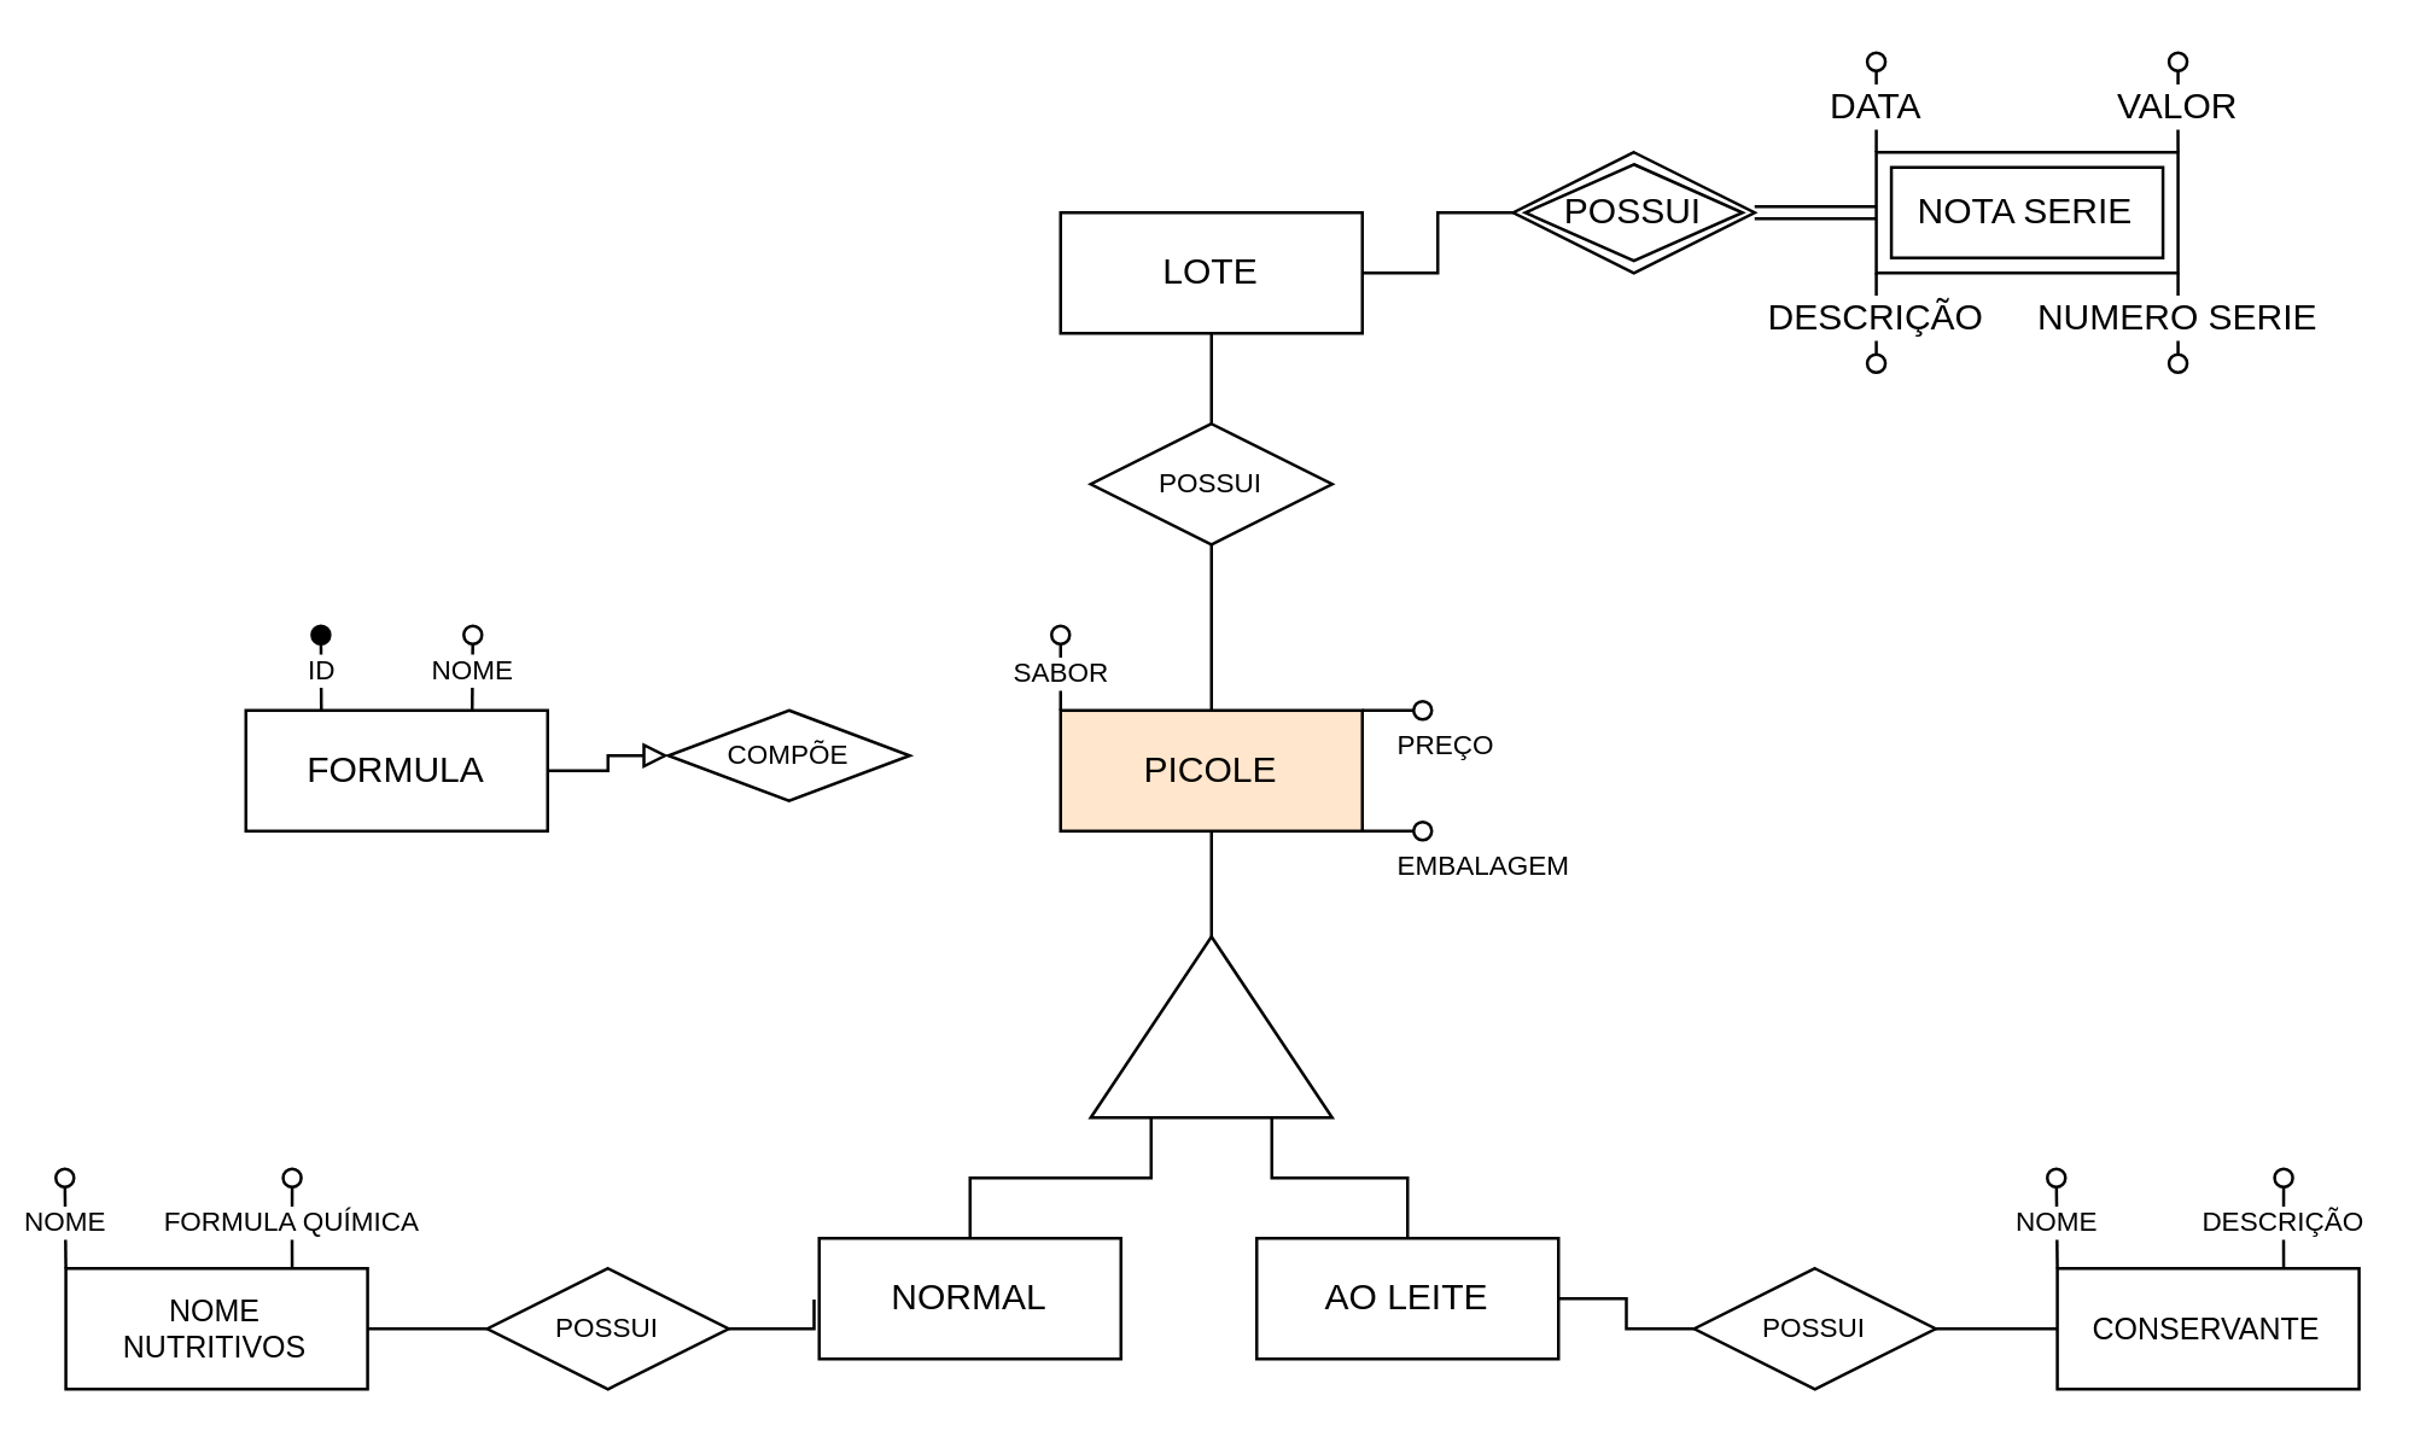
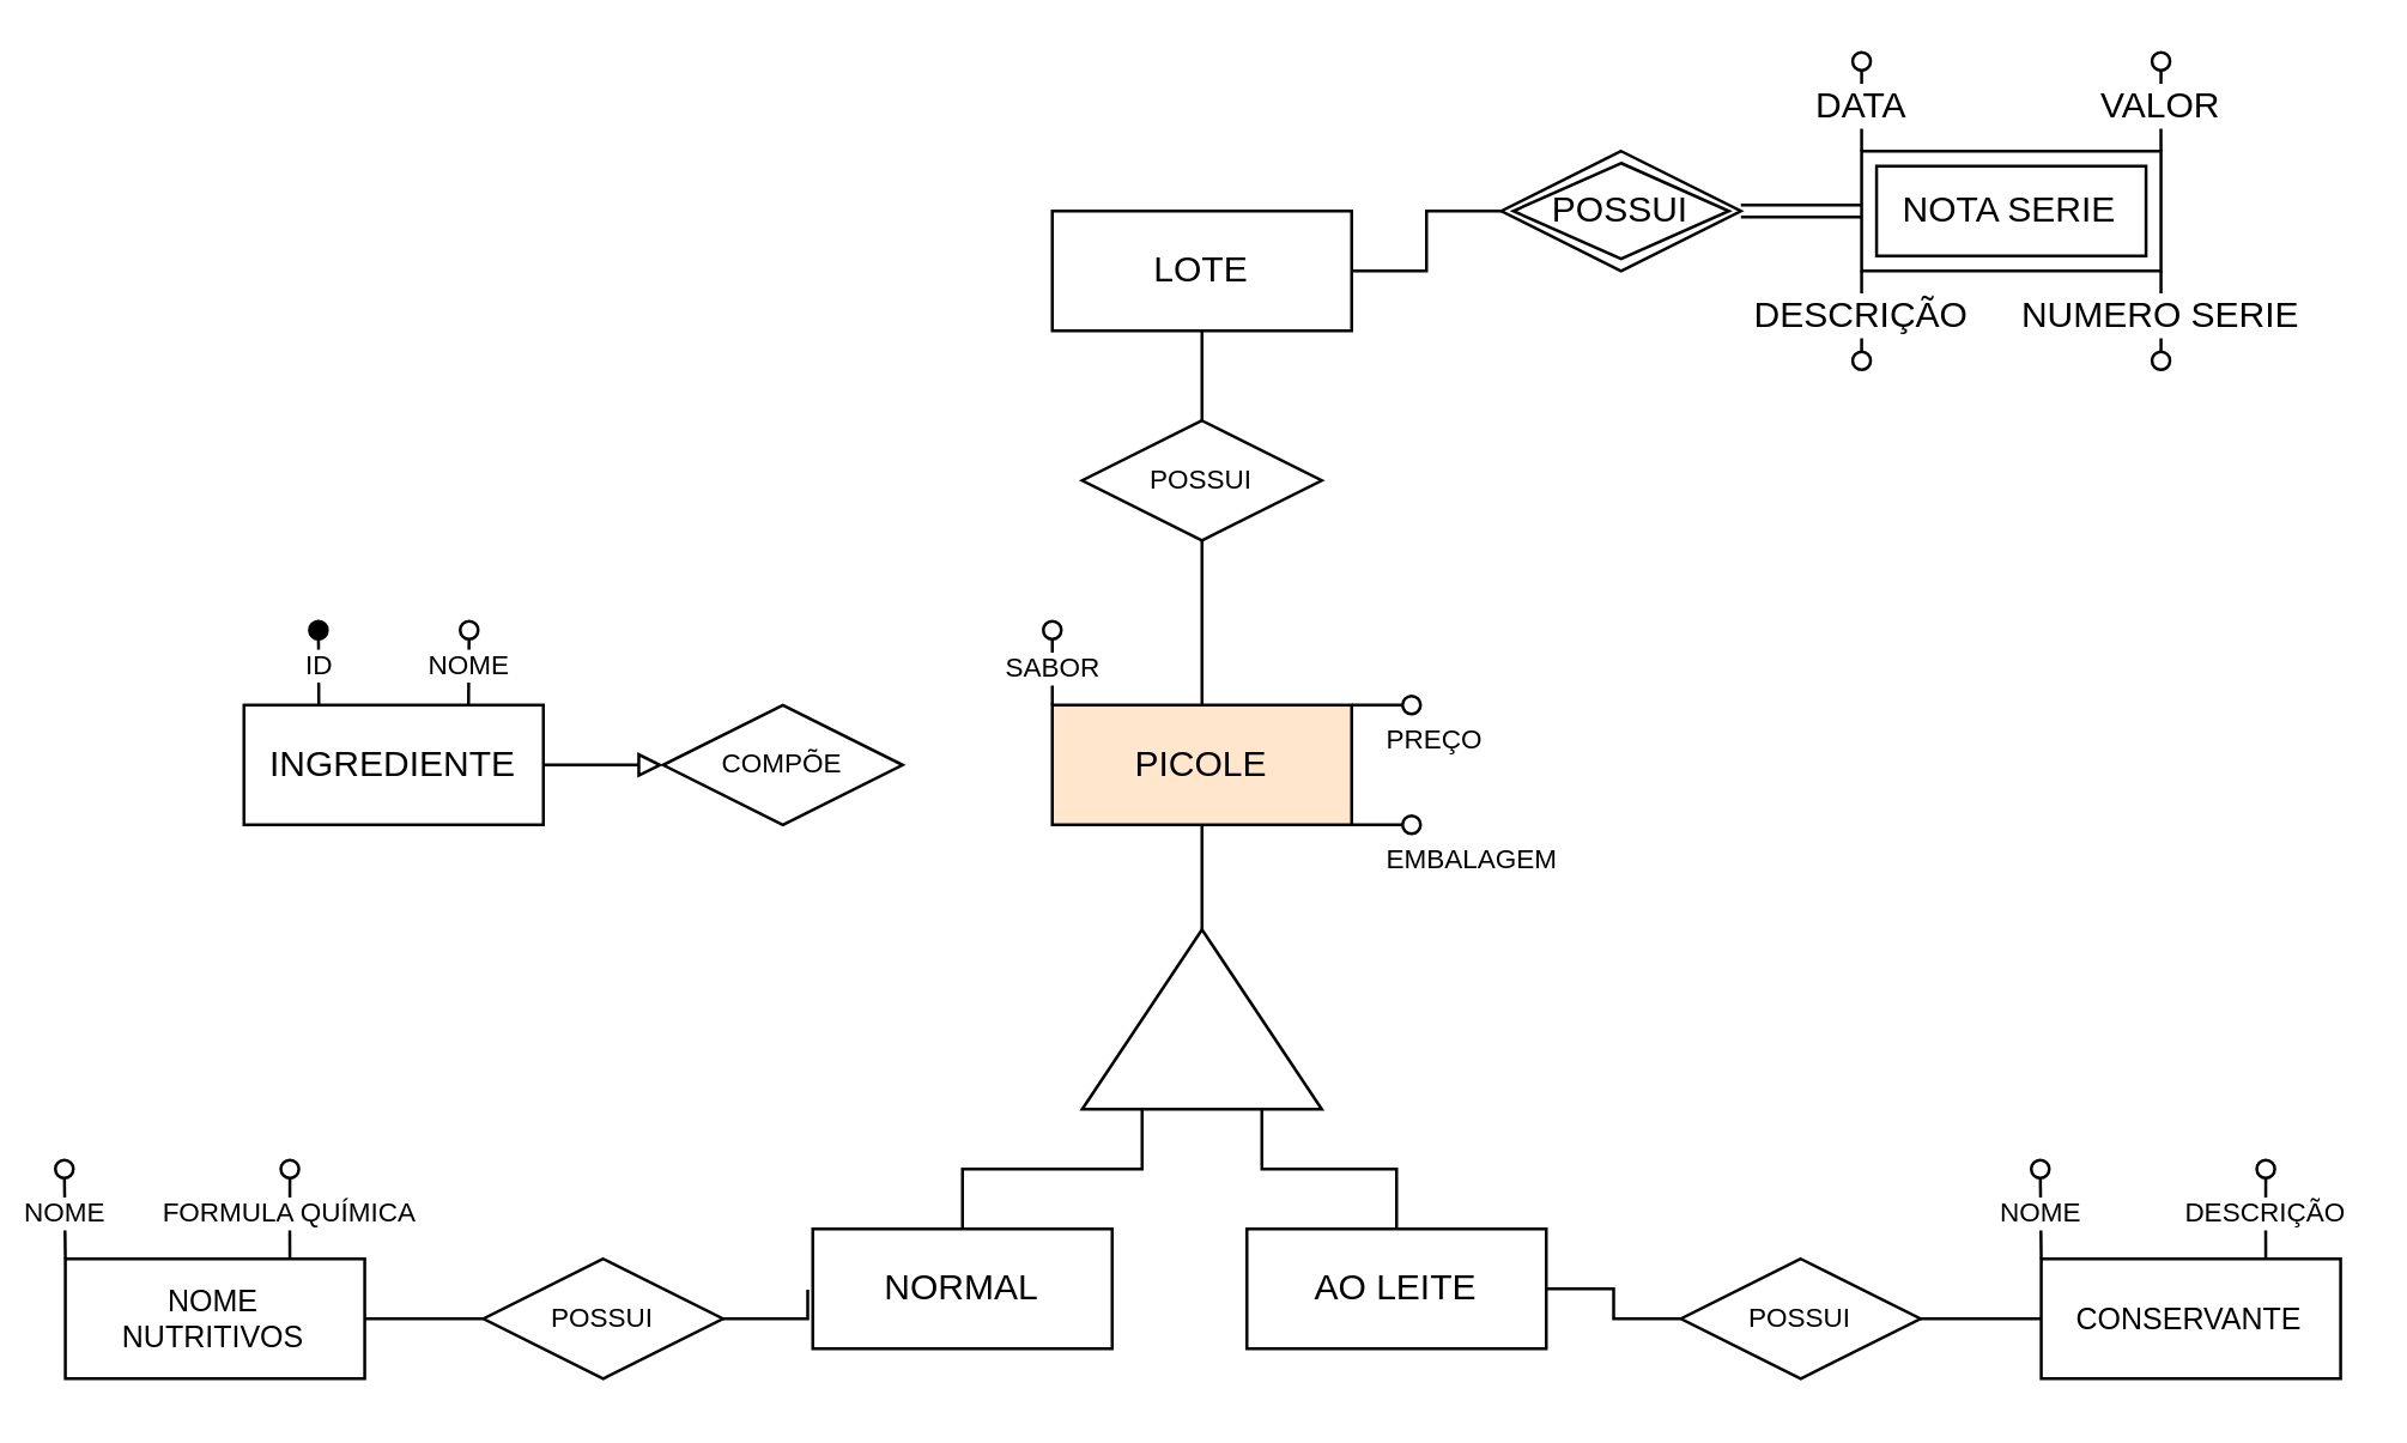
  <mxCell id="0" />
  <mxCell id="1" parent="0" />
  <mxCell id="2" value="NORMAL" style="whiteSpace=wrap;html=1;align=center;" parent="1" vertex="1"><mxGeometry x="271" y="410" width="100" height="40" as="geometry" /></mxCell>
  <mxCell id="3" value="AO LEITE" style="whiteSpace=wrap;html=1;align=center;" parent="1" vertex="1"><mxGeometry x="416" y="410" width="100" height="40" as="geometry" /></mxCell>
  <mxCell id="4" style="edgeStyle=orthogonalEdgeStyle;rounded=0;orthogonalLoop=1;jettySize=auto;html=1;exitX=0;exitY=0.5;exitDx=0;exitDy=0;entryX=1;entryY=0.5;entryDx=0;entryDy=0;endArrow=none;endFill=0;fontSize=9;" parent="1" source="6" target="10" edge="1"><mxGeometry relative="1" as="geometry" /></mxCell>
  <mxCell id="5" style="edgeStyle=orthogonalEdgeStyle;rounded=0;orthogonalLoop=1;jettySize=auto;html=1;exitX=1;exitY=0.5;exitDx=0;exitDy=0;entryX=-0.017;entryY=0.508;entryDx=0;entryDy=0;entryPerimeter=0;endArrow=none;endFill=0;fontSize=9;" parent="1" source="6" target="2" edge="1"><mxGeometry relative="1" as="geometry" /></mxCell>
  <mxCell id="6" value="POSSUI" style="shape=rhombus;perimeter=rhombusPerimeter;whiteSpace=wrap;html=1;align=center;fontSize=9;" parent="1" vertex="1"><mxGeometry x="161" y="420" width="80" height="40" as="geometry" /></mxCell>
  <mxCell id="7" value="" style="group" parent="1" vertex="1" connectable="0"><mxGeometry x="20.997" y="390" width="100.333" height="70" as="geometry" /></mxCell>
  <mxCell id="8" value="NOME" style="edgeStyle=orthogonalEdgeStyle;rounded=0;orthogonalLoop=1;jettySize=auto;html=1;exitX=0;exitY=0;exitDx=0;exitDy=0;endArrow=oval;endFill=0;fontSize=9;" parent="7" source="10" edge="1"><mxGeometry relative="1" as="geometry"><mxPoint as="targetPoint" /></mxGeometry></mxCell>
  <mxCell id="9" value="FORMULA QUÍMICA" style="edgeStyle=orthogonalEdgeStyle;rounded=0;orthogonalLoop=1;jettySize=auto;html=1;exitX=0.75;exitY=0;exitDx=0;exitDy=0;endArrow=oval;endFill=0;fontSize=9;" parent="7" source="10" edge="1"><mxGeometry relative="1" as="geometry"><mxPoint x="75.333" as="targetPoint" /><Array as="points"><mxPoint x="75.333" y="20" /><mxPoint x="75.333" y="20" /></Array></mxGeometry></mxCell>
  <mxCell id="10" value="&lt;font size=&quot;1&quot;&gt;NOME&lt;br&gt;NUTRITIVOS&lt;br&gt;&lt;/font&gt;" style="shape=wrap;margin=3;double=1;whiteSpace=wrap;html=1;align=center;fontSize=9;" parent="7" vertex="1"><mxGeometry x="0.333" y="30" width="100" height="40" as="geometry" /></mxCell>
  <mxCell id="11" value="" style="group" parent="1" vertex="1" connectable="0"><mxGeometry x="680.997" y="390" width="100.333" height="70" as="geometry" /></mxCell>
  <mxCell id="12" value="NOME" style="edgeStyle=orthogonalEdgeStyle;rounded=0;orthogonalLoop=1;jettySize=auto;html=1;exitX=0;exitY=0;exitDx=0;exitDy=0;endArrow=oval;endFill=0;fontSize=9;" parent="11" source="14" edge="1"><mxGeometry relative="1" as="geometry"><mxPoint as="targetPoint" /></mxGeometry></mxCell>
  <mxCell id="13" value="DESCRIÇÃO" style="edgeStyle=orthogonalEdgeStyle;rounded=0;orthogonalLoop=1;jettySize=auto;html=1;exitX=0.75;exitY=0;exitDx=0;exitDy=0;endArrow=oval;endFill=0;fontSize=9;" parent="11" source="14" edge="1"><mxGeometry relative="1" as="geometry"><mxPoint x="75.333" as="targetPoint" /><Array as="points"><mxPoint x="75.333" y="20" /><mxPoint x="75.333" y="20" /></Array></mxGeometry></mxCell>
  <mxCell id="14" value="&lt;font size=&quot;1&quot;&gt;CONSERVANTE&lt;br&gt;&lt;/font&gt;" style="shape=wrap;margin=3;double=1;whiteSpace=wrap;html=1;align=center;fontSize=9;" parent="11" vertex="1"><mxGeometry x="0.333" y="30" width="100" height="40" as="geometry" /></mxCell>
  <mxCell id="15" style="edgeStyle=orthogonalEdgeStyle;rounded=0;orthogonalLoop=1;jettySize=auto;html=1;exitX=0;exitY=0.5;exitDx=0;exitDy=0;entryX=1;entryY=0.5;entryDx=0;entryDy=0;endArrow=none;endFill=0;fontSize=9;" parent="1" source="16" target="3" edge="1"><mxGeometry relative="1" as="geometry"><mxPoint x="594" y="440" as="sourcePoint" /></mxGeometry></mxCell>
  <mxCell id="16" value="POSSUI" style="shape=rhombus;perimeter=rhombusPerimeter;whiteSpace=wrap;html=1;align=center;fontSize=9;" parent="1" vertex="1"><mxGeometry x="561" y="420" width="80" height="40" as="geometry" /></mxCell>
  <mxCell id="17" value="" style="edgeStyle=orthogonalEdgeStyle;rounded=0;orthogonalLoop=1;jettySize=auto;html=1;endArrow=none;endFill=0;fontSize=9;" parent="1" source="14" target="16" edge="1"><mxGeometry relative="1" as="geometry" /></mxCell>
  <mxCell id="18" value="" style="group" parent="1" vertex="1" connectable="0"><mxGeometry x="81" y="210.01" width="100" height="65" as="geometry" /></mxCell>
  <mxCell id="19" value="ID" style="edgeStyle=orthogonalEdgeStyle;rounded=0;orthogonalLoop=1;jettySize=auto;html=1;exitX=0.25;exitY=0;exitDx=0;exitDy=0;endArrow=oval;endFill=1;fontSize=9;" parent="18" source="21" edge="1"><mxGeometry relative="1" as="geometry"><mxPoint x="24.862" as="targetPoint" /></mxGeometry></mxCell>
  <mxCell id="20" value="NOME" style="edgeStyle=orthogonalEdgeStyle;rounded=0;orthogonalLoop=1;jettySize=auto;html=1;exitX=0.75;exitY=0;exitDx=0;exitDy=0;endArrow=oval;endFill=0;fontSize=9;" parent="18" source="21" edge="1"><mxGeometry relative="1" as="geometry"><mxPoint x="75.207" as="targetPoint" /></mxGeometry></mxCell>
- <mxCell id="21" value="FORMULA" style="whiteSpace=wrap;html=1;align=center;" parent="18" vertex="1"><mxGeometry y="25" width="100" height="40" as="geometry" /></mxCell>
- <mxCell id="22" value="COMPÕE" style="shape=rhombus;perimeter=rhombusPerimeter;whiteSpace=wrap;html=1;align=center;fontSize=9;" parent="1" vertex="1"><mxGeometry x="221" y="235.01" width="80" height="30" as="geometry" /></mxCell>
+ <mxCell id="21" value="INGREDIENTE" style="whiteSpace=wrap;html=1;align=center;" parent="18" vertex="1"><mxGeometry y="25" width="100" height="40" as="geometry" /></mxCell>
+ <mxCell id="22" value="COMPÕE" style="shape=rhombus;perimeter=rhombusPerimeter;whiteSpace=wrap;html=1;align=center;fontSize=9;" parent="1" vertex="1"><mxGeometry x="221" y="235.01" width="80" height="40" as="geometry" /></mxCell>
  <mxCell id="23" value="" style="edgeStyle=orthogonalEdgeStyle;rounded=0;orthogonalLoop=1;jettySize=auto;html=1;endArrow=block;endFill=0;fontSize=9;" parent="1" source="21" target="22" edge="1"><mxGeometry relative="1" as="geometry" /></mxCell>
  <mxCell id="24" value="LOTE" style="whiteSpace=wrap;html=1;align=center;" parent="1" vertex="1"><mxGeometry x="351" y="70" width="100" height="40" as="geometry" /></mxCell>
  <mxCell id="25" value="" style="edgeStyle=orthogonalEdgeStyle;rounded=0;orthogonalLoop=1;jettySize=auto;html=1;endArrow=none;endFill=0;fontSize=12;shape=link;" parent="1" source="27" target="33" edge="1"><mxGeometry relative="1" as="geometry" /></mxCell>
  <mxCell id="26" value="" style="edgeStyle=orthogonalEdgeStyle;rounded=0;orthogonalLoop=1;jettySize=auto;html=1;endArrow=none;endFill=0;fontSize=12;" parent="1" source="27" target="24" edge="1"><mxGeometry relative="1" as="geometry" /></mxCell>
  <mxCell id="27" value="POSSUI" style="shape=rhombus;double=1;perimeter=rhombusPerimeter;whiteSpace=wrap;html=1;align=center;fillColor=#ffffff;gradientColor=none;fontSize=12;" parent="1" vertex="1"><mxGeometry x="501" y="50" width="80" height="40" as="geometry" /></mxCell>
  <mxCell id="28" value="" style="group" parent="1" vertex="1" connectable="0"><mxGeometry x="621.33" y="20" width="100" height="100" as="geometry" /></mxCell>
  <mxCell id="29" value="DATA" style="edgeStyle=orthogonalEdgeStyle;rounded=0;orthogonalLoop=1;jettySize=auto;html=1;exitX=0;exitY=0;exitDx=0;exitDy=0;endArrow=oval;endFill=0;fontSize=12;" parent="28" source="33" edge="1"><mxGeometry relative="1" as="geometry"><mxPoint as="targetPoint" /></mxGeometry></mxCell>
  <mxCell id="30" value="VALOR" style="edgeStyle=orthogonalEdgeStyle;rounded=0;orthogonalLoop=1;jettySize=auto;html=1;exitX=1;exitY=0;exitDx=0;exitDy=0;endArrow=oval;endFill=0;fontSize=12;" parent="28" source="33" edge="1"><mxGeometry relative="1" as="geometry"><mxPoint x="100" as="targetPoint" /><Array as="points"><mxPoint x="100" y="20" /><mxPoint x="100" y="20" /></Array></mxGeometry></mxCell>
  <mxCell id="31" value="DESCRIÇÃO" style="edgeStyle=orthogonalEdgeStyle;rounded=0;orthogonalLoop=1;jettySize=auto;html=1;exitX=0;exitY=1;exitDx=0;exitDy=0;endArrow=oval;endFill=0;fontSize=12;" parent="28" source="33" edge="1"><mxGeometry relative="1" as="geometry"><mxPoint y="100" as="targetPoint" /></mxGeometry></mxCell>
  <mxCell id="32" value="NUMERO SERIE" style="edgeStyle=orthogonalEdgeStyle;rounded=0;orthogonalLoop=1;jettySize=auto;html=1;exitX=1;exitY=1;exitDx=0;exitDy=0;endArrow=oval;endFill=0;fontSize=12;" parent="28" source="33" edge="1"><mxGeometry relative="1" as="geometry"><mxPoint x="100" y="100" as="targetPoint" /></mxGeometry></mxCell>
  <mxCell id="33" value="NOTA SERIE" style="shape=ext;margin=3;double=1;whiteSpace=wrap;html=1;align=center;fillColor=#ffffff;gradientColor=none;fontSize=12;" parent="28" vertex="1"><mxGeometry y="30" width="100" height="40" as="geometry" /></mxCell>
  <mxCell id="34" style="edgeStyle=orthogonalEdgeStyle;rounded=0;orthogonalLoop=1;jettySize=auto;html=1;exitX=0.5;exitY=0;exitDx=0;exitDy=0;entryX=0.5;entryY=1;entryDx=0;entryDy=0;endArrow=none;endFill=0;fontSize=12;" parent="1" source="36" target="24" edge="1"><mxGeometry relative="1" as="geometry" /></mxCell>
  <mxCell id="35" style="edgeStyle=orthogonalEdgeStyle;rounded=0;orthogonalLoop=1;jettySize=auto;html=1;exitX=0.5;exitY=1;exitDx=0;exitDy=0;endArrow=none;endFill=0;fontSize=12;" parent="1" source="36" target="41" edge="1"><mxGeometry relative="1" as="geometry" /></mxCell>
  <mxCell id="36" value="POSSUI" style="shape=rhombus;perimeter=rhombusPerimeter;whiteSpace=wrap;html=1;align=center;fontSize=9;" parent="1" vertex="1"><mxGeometry x="361" y="140" width="80" height="40" as="geometry" /></mxCell>
  <mxCell id="37" value="" style="group" vertex="1" connectable="0" parent="1"><mxGeometry x="351" y="210" width="110" height="65.01" as="geometry" /></mxCell>
  <mxCell id="38" value="SABOR" style="edgeStyle=orthogonalEdgeStyle;rounded=0;orthogonalLoop=1;jettySize=auto;html=1;exitX=0;exitY=0;exitDx=0;exitDy=0;endArrow=oval;endFill=0;fontSize=9;" parent="37" source="41" edge="1"><mxGeometry y="25.01" as="geometry"><mxPoint as="targetPoint" /></mxGeometry></mxCell>
  <mxCell id="39" value="PREÇO" style="edgeStyle=orthogonalEdgeStyle;rounded=0;orthogonalLoop=1;jettySize=auto;html=1;exitX=1;exitY=0;exitDx=0;exitDy=0;endArrow=oval;endFill=0;fontSize=9;labelPosition=right;verticalLabelPosition=bottom;align=left;verticalAlign=top;" parent="37" source="41" edge="1"><mxGeometry y="25.01" as="geometry"><mxPoint x="120" y="25" as="targetPoint" /><Array as="points"><mxPoint x="110" y="25.01" /><mxPoint x="110" y="25.01" /></Array></mxGeometry></mxCell>
  <mxCell id="40" value="EMBALAGEM" style="edgeStyle=orthogonalEdgeStyle;rounded=0;orthogonalLoop=1;jettySize=auto;html=1;exitX=1;exitY=1;exitDx=0;exitDy=0;endArrow=oval;endFill=0;fontSize=9;labelPosition=right;verticalLabelPosition=bottom;align=left;verticalAlign=top;" parent="37" source="41" edge="1"><mxGeometry y="25.01" as="geometry"><mxPoint x="120" y="65" as="targetPoint" /><Array as="points"><mxPoint x="110" y="65.01" /><mxPoint x="110" y="65.01" /></Array></mxGeometry></mxCell>
  <mxCell id="41" value="PICOLE" style="whiteSpace=wrap;html=1;align=center;fillColor=#ffe6cc;" parent="37" vertex="1"><mxGeometry y="25.01" width="100" height="40" as="geometry" /></mxCell>
  <mxCell id="42" style="edgeStyle=orthogonalEdgeStyle;rounded=0;orthogonalLoop=1;jettySize=auto;html=1;exitX=0;exitY=0.25;exitDx=0;exitDy=0;entryX=0.5;entryY=0;entryDx=0;entryDy=0;endArrow=none;endFill=0;" edge="1" parent="1" source="44" target="2"><mxGeometry relative="1" as="geometry" /></mxCell>
  <mxCell id="43" style="edgeStyle=orthogonalEdgeStyle;rounded=0;orthogonalLoop=1;jettySize=auto;html=1;exitX=0;exitY=0.75;exitDx=0;exitDy=0;entryX=0.5;entryY=0;entryDx=0;entryDy=0;endArrow=none;endFill=0;" edge="1" parent="1" source="44" target="3"><mxGeometry relative="1" as="geometry" /></mxCell>
  <mxCell id="44" value="" style="triangle;whiteSpace=wrap;html=1;rotation=-90;" vertex="1" parent="1"><mxGeometry x="371" y="300" width="60" height="80" as="geometry" /></mxCell>
  <mxCell id="45" value="" style="edgeStyle=orthogonalEdgeStyle;rounded=0;orthogonalLoop=1;jettySize=auto;html=1;endArrow=none;endFill=0;" edge="1" parent="1" source="41" target="44"><mxGeometry relative="1" as="geometry" /></mxCell>
